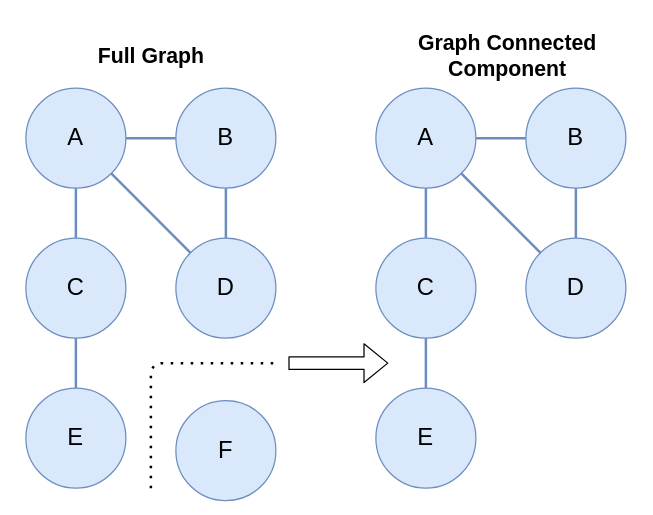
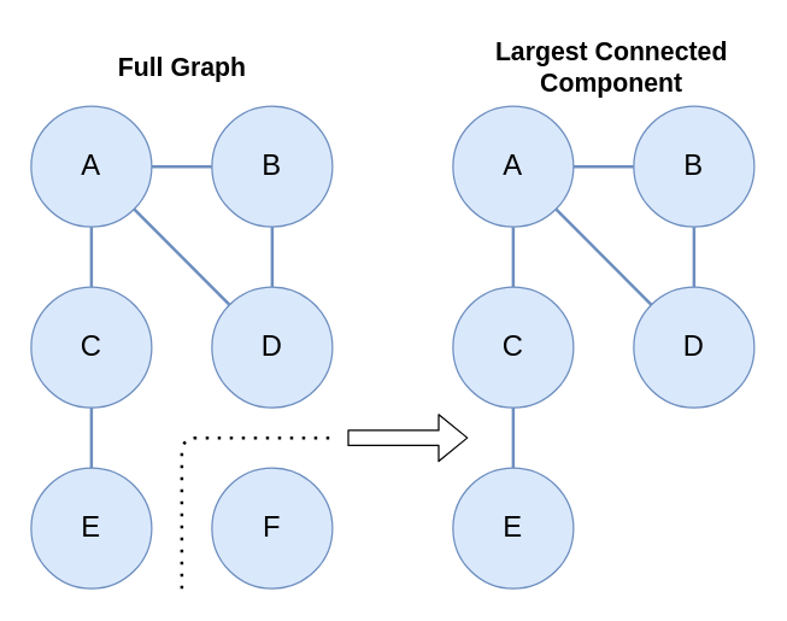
  <mxCell id="0" />
  <mxCell id="1" parent="0" />
  <mxCell id="2" value="" style="edgeStyle=orthogonalEdgeStyle;rounded=0;orthogonalLoop=1;jettySize=auto;html=1;fontSize=19;endArrow=none;endFill=0;strokeWidth=2;fillColor=#dae8fc;strokeColor=#6c8ebf;" parent="1" source="4" target="5" edge="1"><mxGeometry relative="1" as="geometry" /></mxCell>
  <mxCell id="3" value="" style="edgeStyle=orthogonalEdgeStyle;rounded=0;orthogonalLoop=1;jettySize=auto;html=1;fontSize=19;endArrow=none;endFill=0;strokeWidth=2;fillColor=#dae8fc;strokeColor=#6c8ebf;" parent="1" source="4" target="7" edge="1"><mxGeometry relative="1" as="geometry" /></mxCell>
  <mxCell id="4" value="A" style="ellipse;whiteSpace=wrap;html=1;fontSize=19;fillColor=#dae8fc;strokeColor=#6c8ebf;" parent="1" vertex="1"><mxGeometry x="20" y="70" width="80" height="80" as="geometry" /></mxCell>
  <mxCell id="5" value="C" style="ellipse;whiteSpace=wrap;html=1;fontSize=19;fillColor=#dae8fc;strokeColor=#6c8ebf;" parent="1" vertex="1"><mxGeometry x="20" y="190" width="80" height="80" as="geometry" /></mxCell>
  <mxCell id="6" value="" style="edgeStyle=orthogonalEdgeStyle;rounded=0;orthogonalLoop=1;jettySize=auto;html=1;fontSize=19;endArrow=none;endFill=0;strokeWidth=2;fillColor=#dae8fc;strokeColor=#6c8ebf;" parent="1" source="7" target="8" edge="1"><mxGeometry relative="1" as="geometry" /></mxCell>
  <mxCell id="7" value="B" style="ellipse;whiteSpace=wrap;html=1;fontSize=19;fillColor=#dae8fc;strokeColor=#6c8ebf;" parent="1" vertex="1"><mxGeometry x="140" y="70" width="80" height="80" as="geometry" /></mxCell>
  <mxCell id="8" value="D" style="ellipse;whiteSpace=wrap;html=1;fontSize=19;fillColor=#dae8fc;strokeColor=#6c8ebf;" parent="1" vertex="1"><mxGeometry x="140" y="190" width="80" height="80" as="geometry" /></mxCell>
  <mxCell id="9" value="" style="endArrow=none;html=1;fontSize=19;exitX=1;exitY=1;exitDx=0;exitDy=0;entryX=0;entryY=0;entryDx=0;entryDy=0;endFill=0;strokeWidth=2;fillColor=#dae8fc;strokeColor=#6c8ebf;" parent="1" source="4" target="8" edge="1"><mxGeometry width="50" height="50" relative="1" as="geometry"><mxPoint x="-60" y="320" as="sourcePoint" /><mxPoint x="-10" y="270" as="targetPoint" /></mxGeometry></mxCell>
  <mxCell id="10" value="E" style="ellipse;whiteSpace=wrap;html=1;fontSize=19;fillColor=#dae8fc;strokeColor=#6c8ebf;" parent="1" vertex="1"><mxGeometry x="20" y="310" width="80" height="80" as="geometry" /></mxCell>
- <mxCell id="11" value="F" style="ellipse;whiteSpace=wrap;html=1;fontSize=19;fillColor=#dae8fc;strokeColor=#6c8ebf;" parent="1" vertex="1"><mxGeometry x="140" y="320" width="80" height="80" as="geometry" /></mxCell>
+ <mxCell id="11" value="F" style="ellipse;whiteSpace=wrap;html=1;fontSize=19;fillColor=#dae8fc;strokeColor=#6c8ebf;" parent="1" vertex="1"><mxGeometry x="140" y="310" width="80" height="80" as="geometry" /></mxCell>
  <mxCell id="12" value="" style="edgeStyle=orthogonalEdgeStyle;rounded=0;orthogonalLoop=1;jettySize=auto;html=1;fontSize=19;endArrow=none;endFill=0;strokeWidth=2;fillColor=#dae8fc;strokeColor=#6c8ebf;exitX=0.5;exitY=1;exitDx=0;exitDy=0;entryX=0.5;entryY=0;entryDx=0;entryDy=0;" parent="1" source="5" target="10" edge="1"><mxGeometry relative="1" as="geometry"><mxPoint x="70" y="160" as="sourcePoint" /><mxPoint x="70" y="240" as="targetPoint" /></mxGeometry></mxCell>
  <mxCell id="13" value="" style="shape=flexArrow;endArrow=classic;html=1;" parent="1" edge="1"><mxGeometry width="50" height="50" relative="1" as="geometry"><mxPoint x="230" y="290" as="sourcePoint" /><mxPoint x="310" y="290" as="targetPoint" /></mxGeometry></mxCell>
  <mxCell id="14" value="Full Graph" style="text;html=1;align=center;verticalAlign=middle;resizable=0;points=[];autosize=1;fontStyle=1;fontSize=17;" parent="1" vertex="1"><mxGeometry x="70" width="100" height="30" as="geometry" y="30" /></mxCell>
  <mxCell id="15" value="" style="edgeStyle=orthogonalEdgeStyle;rounded=0;orthogonalLoop=1;jettySize=auto;html=1;fontSize=19;endArrow=none;endFill=0;strokeWidth=2;fillColor=#dae8fc;strokeColor=#6c8ebf;" parent="1" source="17" target="18" edge="1"><mxGeometry relative="1" as="geometry" /></mxCell>
  <mxCell id="16" value="" style="edgeStyle=orthogonalEdgeStyle;rounded=0;orthogonalLoop=1;jettySize=auto;html=1;fontSize=19;endArrow=none;endFill=0;strokeWidth=2;fillColor=#dae8fc;strokeColor=#6c8ebf;" parent="1" source="17" target="20" edge="1"><mxGeometry relative="1" as="geometry" /></mxCell>
  <mxCell id="17" value="A" style="ellipse;whiteSpace=wrap;html=1;fontSize=19;fillColor=#dae8fc;strokeColor=#6c8ebf;" parent="1" vertex="1"><mxGeometry x="300" y="70" width="80" height="80" as="geometry" /></mxCell>
  <mxCell id="18" value="C" style="ellipse;whiteSpace=wrap;html=1;fontSize=19;fillColor=#dae8fc;strokeColor=#6c8ebf;" parent="1" vertex="1"><mxGeometry x="300" y="190" width="80" height="80" as="geometry" /></mxCell>
  <mxCell id="19" value="" style="edgeStyle=orthogonalEdgeStyle;rounded=0;orthogonalLoop=1;jettySize=auto;html=1;fontSize=19;endArrow=none;endFill=0;strokeWidth=2;fillColor=#dae8fc;strokeColor=#6c8ebf;" parent="1" source="20" target="21" edge="1"><mxGeometry relative="1" as="geometry" /></mxCell>
  <mxCell id="20" value="B" style="ellipse;whiteSpace=wrap;html=1;fontSize=19;fillColor=#dae8fc;strokeColor=#6c8ebf;" parent="1" vertex="1"><mxGeometry x="420" y="70" width="80" height="80" as="geometry" /></mxCell>
  <mxCell id="21" value="D" style="ellipse;whiteSpace=wrap;html=1;fontSize=19;fillColor=#dae8fc;strokeColor=#6c8ebf;" parent="1" vertex="1"><mxGeometry x="420" y="190" width="80" height="80" as="geometry" /></mxCell>
  <mxCell id="22" value="" style="endArrow=none;html=1;fontSize=19;exitX=1;exitY=1;exitDx=0;exitDy=0;entryX=0;entryY=0;entryDx=0;entryDy=0;endFill=0;strokeWidth=2;fillColor=#dae8fc;strokeColor=#6c8ebf;" parent="1" source="17" target="21" edge="1"><mxGeometry width="50" height="50" relative="1" as="geometry"><mxPoint x="220" y="320" as="sourcePoint" /><mxPoint x="270" y="270" as="targetPoint" /></mxGeometry></mxCell>
  <mxCell id="23" value="E" style="ellipse;whiteSpace=wrap;html=1;fontSize=19;fillColor=#dae8fc;strokeColor=#6c8ebf;" parent="1" vertex="1"><mxGeometry x="300" y="310" width="80" height="80" as="geometry" /></mxCell>
  <mxCell id="24" value="" style="edgeStyle=orthogonalEdgeStyle;rounded=0;orthogonalLoop=1;jettySize=auto;html=1;fontSize=19;endArrow=none;endFill=0;strokeWidth=2;fillColor=#dae8fc;strokeColor=#6c8ebf;exitX=0.5;exitY=1;exitDx=0;exitDy=0;entryX=0.5;entryY=0;entryDx=0;entryDy=0;" parent="1" source="18" target="23" edge="1"><mxGeometry relative="1" as="geometry"><mxPoint x="350" y="160" as="sourcePoint" /><mxPoint x="350" y="240" as="targetPoint" /></mxGeometry></mxCell>
  <mxCell id="25" value="" style="endArrow=none;dashed=1;html=1;dashPattern=1 3;strokeWidth=2;fontSize=17;" parent="1" edge="1"><mxGeometry width="50" height="50" relative="1" as="geometry"><mxPoint x="120" y="390" as="sourcePoint" /><mxPoint x="220" y="290" as="targetPoint" /><Array as="points"><mxPoint x="120" y="290" /></Array></mxGeometry></mxCell>
- <mxCell id="26" value="&lt;b&gt;Graph Connected &lt;br&gt;Component&lt;/b&gt;" style="text;html=1;align=center;verticalAlign=middle;resizable=0;points=[];autosize=1;fontSize=17;" parent="1" vertex="1"><mxGeometry x="320" y="20" width="170" height="50" as="geometry" /></mxCell>
+ <mxCell id="26" value="&lt;b&gt;Largest Connected &lt;br&gt;Component&lt;/b&gt;" style="text;html=1;align=center;verticalAlign=middle;resizable=0;points=[];autosize=1;fontSize=17;" parent="1" vertex="1"><mxGeometry x="320" y="20" width="170" height="50" as="geometry" /></mxCell>
